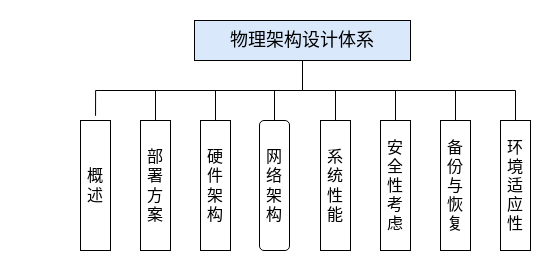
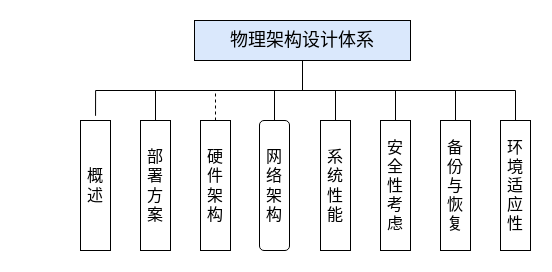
  <mxCell id="0" />
  <mxCell id="1" parent="0" />
  <mxCell id="2" value="" style="edgeStyle=orthogonalEdgeStyle;rounded=0;orthogonalLoop=1;jettySize=auto;html=1;endArrow=none;endFill=0;" edge="1" parent="1" source="3" target="8"><mxGeometry relative="1" as="geometry" /></mxCell>
  <mxCell id="3" value="&lt;font style=&quot;font-size: 18px;&quot;&gt;物理架构设计体系&lt;/font&gt;" style="rounded=0;whiteSpace=wrap;html=1;fillColor=#dae8fc;" vertex="1" parent="1"><mxGeometry x="194" y="20" width="216" height="40" as="geometry" /></mxCell>
  <mxCell id="4" value="" style="group" vertex="1" connectable="0" parent="1"><mxGeometry x="20" y="120" width="510" height="130" as="geometry" /></mxCell>
  <mxCell id="5" value="&lt;font style=&quot;font-size: 16px;&quot;&gt;概述&lt;/font&gt;" style="rounded=0;whiteSpace=wrap;html=1;" vertex="1" parent="4"><mxGeometry x="60" width="30" height="130" as="geometry" /></mxCell>
  <mxCell id="6" value="&lt;font style=&quot;font-size: 16px;&quot;&gt;部署方案&lt;/font&gt;" style="rounded=0;whiteSpace=wrap;html=1;" vertex="1" parent="4"><mxGeometry x="120" width="30" height="130" as="geometry" /></mxCell>
  <mxCell id="7" value="&lt;font style=&quot;font-size: 16px;&quot;&gt;硬件架构&lt;/font&gt;" style="rounded=0;whiteSpace=wrap;html=1;" vertex="1" parent="4"><mxGeometry x="180" width="30" height="130" as="geometry" /></mxCell>
  <mxCell id="8" value="&lt;font style=&quot;font-size: 16px;&quot;&gt;网络架构&lt;/font&gt;" style="whiteSpace=wrap;html=1;rounded=1;" vertex="1" parent="4"><mxGeometry x="239" width="30" height="130" as="geometry" /></mxCell>
  <mxCell id="9" value="&lt;font style=&quot;font-size: 16px;&quot;&gt;系统性能&lt;/font&gt;" style="rounded=0;whiteSpace=wrap;html=1;" vertex="1" parent="4"><mxGeometry x="300" width="30" height="130" as="geometry" /></mxCell>
  <mxCell id="10" value="&lt;font style=&quot;font-size: 16px;&quot;&gt;安全性考虑&lt;/font&gt;" style="rounded=0;whiteSpace=wrap;html=1;" vertex="1" parent="4"><mxGeometry x="360" width="30" height="130" as="geometry" /></mxCell>
  <mxCell id="11" value="&lt;font style=&quot;font-size: 16px;&quot;&gt;备份与恢复&lt;/font&gt;" style="rounded=0;whiteSpace=wrap;html=1;" vertex="1" parent="4"><mxGeometry x="420" width="30" height="130" as="geometry" /></mxCell>
  <mxCell id="12" value="&lt;font style=&quot;font-size: 16px;&quot;&gt;环境适应性&lt;/font&gt;" style="rounded=0;whiteSpace=wrap;html=1;" vertex="1" parent="4"><mxGeometry x="480" width="30" height="130" as="geometry" /></mxCell>
  <mxCell id="13" value="" style="edgeStyle=orthogonalEdgeStyle;rounded=0;orthogonalLoop=1;jettySize=auto;html=1;endArrow=none;endFill=0;entryX=0.5;entryY=0;entryDx=0;entryDy=0;exitX=0.5;exitY=1;exitDx=0;exitDy=0;" edge="1" parent="1" source="3" target="12"><mxGeometry relative="1" as="geometry"><mxPoint x="284" y="70" as="sourcePoint" /><mxPoint x="284" y="130" as="targetPoint" /></mxGeometry></mxCell>
  <mxCell id="14" value="" style="edgeStyle=orthogonalEdgeStyle;rounded=0;orthogonalLoop=1;jettySize=auto;html=1;endArrow=none;endFill=0;entryX=0.502;entryY=-0.036;entryDx=0;entryDy=0;entryPerimeter=0;exitX=0.5;exitY=1;exitDx=0;exitDy=0;" edge="1" parent="1" source="3" target="5"><mxGeometry relative="1" as="geometry"><mxPoint x="294" y="80" as="sourcePoint" /><mxPoint x="294" y="140" as="targetPoint" /></mxGeometry></mxCell>
  <mxCell id="15" value="" style="edgeStyle=orthogonalEdgeStyle;rounded=0;orthogonalLoop=1;jettySize=auto;html=1;endArrow=none;endFill=0;exitX=0.5;exitY=1;exitDx=0;exitDy=0;entryX=0.5;entryY=0;entryDx=0;entryDy=0;" edge="1" parent="1" source="3" target="11"><mxGeometry relative="1" as="geometry"><mxPoint x="304" y="90" as="sourcePoint" /><mxPoint x="304" y="150" as="targetPoint" /></mxGeometry></mxCell>
  <mxCell id="16" value="" style="edgeStyle=orthogonalEdgeStyle;rounded=0;orthogonalLoop=1;jettySize=auto;html=1;endArrow=none;endFill=0;entryX=0.5;entryY=0;entryDx=0;entryDy=0;exitX=0.5;exitY=1;exitDx=0;exitDy=0;" edge="1" parent="1" source="3" target="10"><mxGeometry relative="1" as="geometry"><mxPoint x="314" y="100" as="sourcePoint" /><mxPoint x="314" y="160" as="targetPoint" /></mxGeometry></mxCell>
  <mxCell id="17" value="" style="edgeStyle=orthogonalEdgeStyle;rounded=0;orthogonalLoop=1;jettySize=auto;html=1;endArrow=none;endFill=0;exitX=0.5;exitY=1;exitDx=0;exitDy=0;entryX=0.5;entryY=0;entryDx=0;entryDy=0;" edge="1" parent="1" source="3" target="9"><mxGeometry relative="1" as="geometry"><mxPoint x="324" y="110" as="sourcePoint" /><mxPoint x="324" y="170" as="targetPoint" /></mxGeometry></mxCell>
  <mxCell id="18" value="" style="edgeStyle=orthogonalEdgeStyle;rounded=0;orthogonalLoop=1;jettySize=auto;html=1;endArrow=none;endFill=0;exitX=0.5;exitY=1;exitDx=0;exitDy=0;entryX=0.5;entryY=0;entryDx=0;entryDy=0;" edge="1" parent="1" source="3" target="6"><mxGeometry relative="1" as="geometry"><mxPoint x="334" y="120" as="sourcePoint" /><mxPoint x="334" y="180" as="targetPoint" /></mxGeometry></mxCell>
- <mxCell id="19" value="" style="edgeStyle=orthogonalEdgeStyle;rounded=0;orthogonalLoop=1;jettySize=auto;html=1;endArrow=none;endFill=0;exitX=0.5;exitY=1;exitDx=0;exitDy=0;entryX=0.5;entryY=0;entryDx=0;entryDy=0;" edge="1" parent="1" source="3" target="7"><mxGeometry relative="1" as="geometry"><mxPoint x="344" y="130" as="sourcePoint" /><mxPoint x="344" y="190" as="targetPoint" /></mxGeometry></mxCell>
+ <mxCell id="19" value="" style="edgeStyle=orthogonalEdgeStyle;rounded=0;orthogonalLoop=1;jettySize=auto;html=1;endArrow=none;endFill=0;exitX=0.5;exitY=1;exitDx=0;exitDy=0;entryX=0.5;entryY=0;entryDx=0;entryDy=0;dashed=1;" edge="1" parent="1" source="3" target="7"><mxGeometry relative="1" as="geometry"><mxPoint x="344" y="130" as="sourcePoint" /><mxPoint x="344" y="190" as="targetPoint" /></mxGeometry></mxCell>
